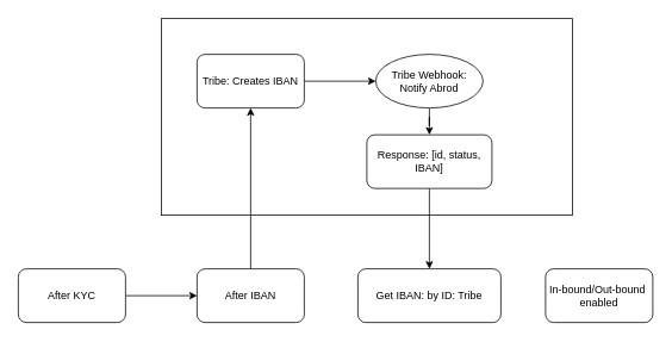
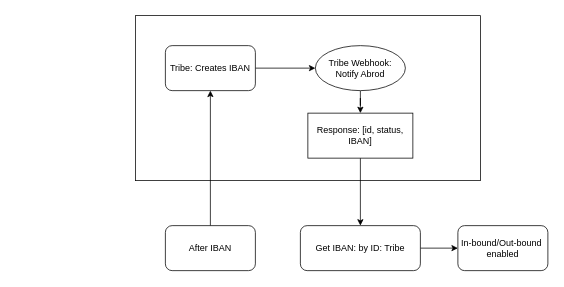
  <mxCell id="0" />
  <mxCell id="1" parent="0" />
  <mxCell id="2" value="" style="rounded=0;whiteSpace=wrap;html=1;" vertex="1" parent="1"><mxGeometry x="180" y="20" width="460" height="220" as="geometry" /></mxCell>
- <mxCell id="3" value="" style="edgeStyle=orthogonalEdgeStyle;rounded=0;orthogonalLoop=1;jettySize=auto;html=1;" edge="1" parent="1" source="4" target="6"><mxGeometry relative="1" as="geometry" /></mxCell>
- <mxCell id="4" value="After KYC" style="rounded=1;whiteSpace=wrap;html=1;" vertex="1" parent="1"><mxGeometry x="20" y="300" width="120" height="60" as="geometry" /></mxCell>
  <mxCell id="5" value="" style="edgeStyle=orthogonalEdgeStyle;rounded=0;orthogonalLoop=1;jettySize=auto;html=1;" edge="1" parent="1" source="6" target="8"><mxGeometry relative="1" as="geometry" /></mxCell>
  <mxCell id="6" value="After IBAN" style="whiteSpace=wrap;html=1;rounded=1;" vertex="1" parent="1"><mxGeometry x="220" y="300" width="120" height="60" as="geometry" /></mxCell>
  <mxCell id="7" value="" style="edgeStyle=orthogonalEdgeStyle;rounded=0;orthogonalLoop=1;jettySize=auto;html=1;" edge="1" parent="1" source="8" target="10"><mxGeometry relative="1" as="geometry" /></mxCell>
  <mxCell id="8" value="Tribe: Creates IBAN" style="whiteSpace=wrap;html=1;rounded=1;" vertex="1" parent="1"><mxGeometry x="220" y="60" width="120" height="60" as="geometry" /></mxCell>
  <mxCell id="9" value="" style="edgeStyle=orthogonalEdgeStyle;rounded=0;orthogonalLoop=1;jettySize=auto;html=1;" edge="1" parent="1" source="10" target="12"><mxGeometry relative="1" as="geometry" /></mxCell>
  <mxCell id="10" value="Tribe Webhook: Notify Abrod" style="ellipse;whiteSpace=wrap;html=1;" vertex="1" parent="1"><mxGeometry x="420" y="60" width="120" height="60" as="geometry" /></mxCell>
  <mxCell id="11" value="" style="edgeStyle=orthogonalEdgeStyle;rounded=0;orthogonalLoop=1;jettySize=auto;html=1;" edge="1" parent="1" source="12" target="14"><mxGeometry relative="1" as="geometry" /></mxCell>
- <mxCell id="12" value="Response: [id, status, IBAN]" style="whiteSpace=wrap;html=1;rounded=1;" vertex="1" parent="1"><mxGeometry x="410" y="150" width="140" height="60" as="geometry" /></mxCell>
+ <mxCell id="12" value="Response: [id, status, IBAN]" style="whiteSpace=wrap;html=1;rounded=0;" vertex="1" parent="1"><mxGeometry x="410" y="150" width="140" height="60" as="geometry" /></mxCell>
+ <mxCell id="13" value="" style="edgeStyle=orthogonalEdgeStyle;rounded=0;orthogonalLoop=1;jettySize=auto;html=1;" edge="1" parent="1" source="14" target="15"><mxGeometry relative="1" as="geometry" /></mxCell>
  <mxCell id="14" value="Get IBAN: by ID: Tribe" style="whiteSpace=wrap;html=1;rounded=1;" vertex="1" parent="1"><mxGeometry x="400" y="300" width="160" height="60" as="geometry" /></mxCell>
  <mxCell id="15" value="In-bound/Out-bound&amp;nbsp;&lt;br&gt;enabled" style="whiteSpace=wrap;html=1;rounded=1;" vertex="1" parent="1"><mxGeometry x="610" y="300" width="120" height="60" as="geometry" /></mxCell>
